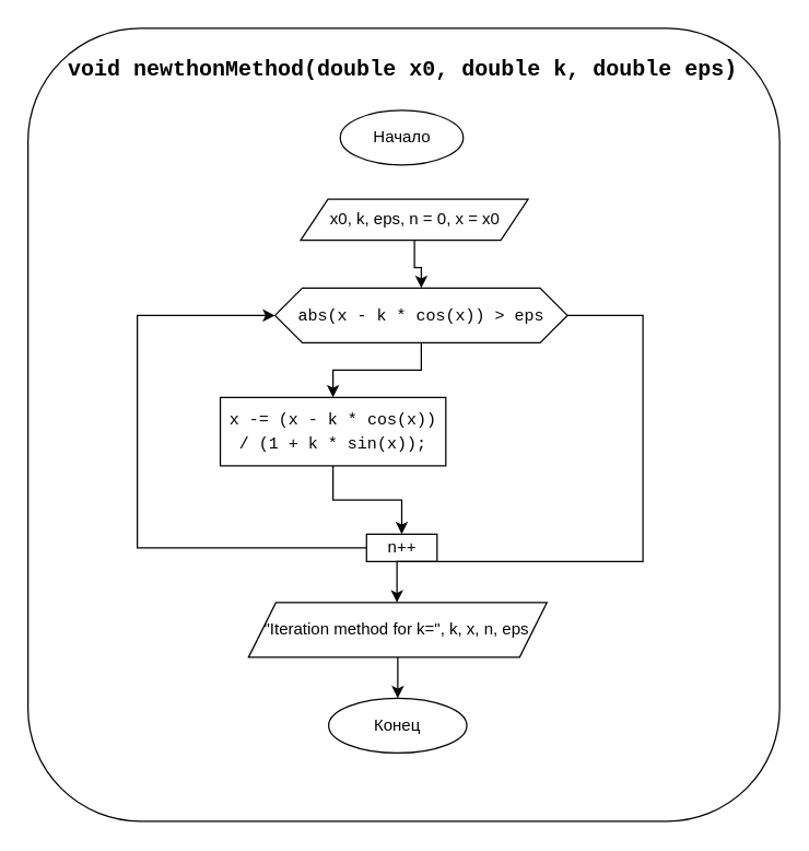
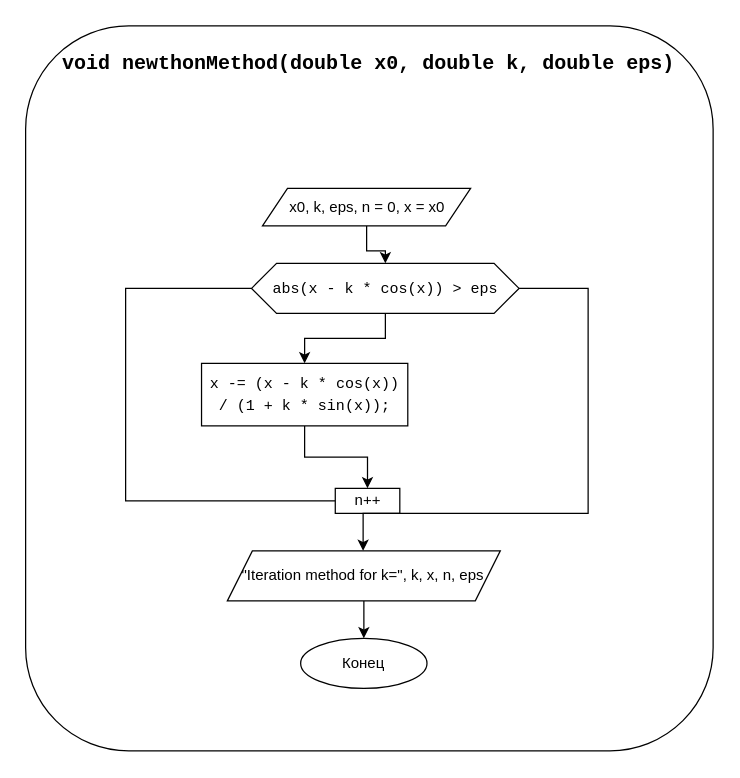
  <mxCell id="0" />
  <mxCell id="1" parent="0" />
  <mxCell id="2" value="" style="rounded=1;whiteSpace=wrap;html=1;fillColor=none;arcSize=15;" vertex="1" parent="1"><mxGeometry x="20" y="20" width="550" height="580" as="geometry" /></mxCell>
  <mxCell id="3" value="&lt;div style=&quot;font-family: &amp;#34;menlo&amp;#34; , &amp;#34;monaco&amp;#34; , &amp;#34;courier new&amp;#34; , monospace ; line-height: 18px&quot;&gt;&lt;div style=&quot;font-family: &amp;#34;menlo&amp;#34; , &amp;#34;monaco&amp;#34; , &amp;#34;courier new&amp;#34; , monospace ; line-height: 18px ; font-size: 16px&quot;&gt;&lt;b&gt;&lt;span&gt;void&lt;/span&gt; &lt;span&gt;newthonMethod&lt;/span&gt;(&lt;span&gt;double&lt;/span&gt; x0, &lt;span&gt;double&lt;/span&gt; k, &lt;span&gt;double&lt;/span&gt; eps)&lt;/b&gt;&lt;/div&gt;&lt;/div&gt;" style="text;html=1;align=center;verticalAlign=middle;resizable=0;points=[];autosize=1;strokeColor=none;fillColor=none;" vertex="1" parent="1"><mxGeometry x="38.5" y="40" width="510" height="20" as="geometry" /></mxCell>
  <mxCell id="4" value="" style="edgeStyle=orthogonalEdgeStyle;rounded=0;orthogonalLoop=1;jettySize=auto;html=1;" edge="1" parent="1" source="5" target="9"><mxGeometry relative="1" as="geometry" /></mxCell>
- <mxCell id="5" value="x0, k, eps, n = 0, x = x0" style="shape=parallelogram;perimeter=parallelogramPerimeter;whiteSpace=wrap;html=1;fixedSize=1;fillColor=none;" vertex="1" parent="1"><mxGeometry x="219.5" y="145" width="166.5" height="30" as="geometry" /></mxCell>
- <mxCell id="6" value="Начало" style="ellipse;whiteSpace=wrap;html=1;fillColor=none;" vertex="1" parent="1"><mxGeometry x="248.5" y="80" width="90" height="40" as="geometry" /></mxCell>
+ <mxCell id="5" value="x0, k, eps, n = 0, x = x0" style="shape=parallelogram;perimeter=parallelogramPerimeter;whiteSpace=wrap;html=1;fixedSize=1;fillColor=none;" vertex="1" parent="1"><mxGeometry x="209.5" y="150" width="166.5" height="30" as="geometry" /></mxCell>
  <mxCell id="7" value="" style="edgeStyle=orthogonalEdgeStyle;rounded=0;orthogonalLoop=1;jettySize=auto;html=1;" edge="1" parent="1" source="9" target="12"><mxGeometry relative="1" as="geometry" /></mxCell>
  <mxCell id="8" value="" style="edgeStyle=orthogonalEdgeStyle;rounded=0;orthogonalLoop=1;jettySize=auto;html=1;" edge="1" parent="1" source="9" target="16"><mxGeometry relative="1" as="geometry"><Array as="points"><mxPoint x="470" y="230" /><mxPoint x="470" y="410" /><mxPoint x="290" y="410" /></Array></mxGeometry></mxCell>
  <mxCell id="9" value="&lt;div style=&quot;font-family: menlo, monaco, &amp;quot;courier new&amp;quot;, monospace; line-height: 18px;&quot;&gt;&lt;span style=&quot;&quot;&gt;abs&lt;/span&gt;(&lt;span style=&quot;&quot;&gt;x&lt;/span&gt; &lt;span style=&quot;&quot;&gt;-&lt;/span&gt; k &lt;span style=&quot;&quot;&gt;*&lt;/span&gt; &lt;span style=&quot;&quot;&gt;cos&lt;/span&gt;(&lt;span style=&quot;&quot;&gt;x&lt;/span&gt;)) &lt;span style=&quot;&quot;&gt;&amp;gt;&lt;/span&gt; eps&lt;/div&gt;" style="shape=hexagon;perimeter=hexagonPerimeter2;whiteSpace=wrap;html=1;fixedSize=1;fillColor=none;" vertex="1" parent="1"><mxGeometry x="200.75" y="210" width="214" height="40" as="geometry" /></mxCell>
  <mxCell id="10" style="edgeStyle=orthogonalEdgeStyle;rounded=0;orthogonalLoop=1;jettySize=auto;html=1;exitX=0.5;exitY=1;exitDx=0;exitDy=0;" edge="1" parent="1" source="9" target="9"><mxGeometry relative="1" as="geometry" /></mxCell>
  <mxCell id="11" value="" style="edgeStyle=orthogonalEdgeStyle;rounded=0;orthogonalLoop=1;jettySize=auto;html=1;" edge="1" parent="1" source="12" target="14"><mxGeometry relative="1" as="geometry" /></mxCell>
  <mxCell id="12" value="&lt;div style=&quot;font-family: menlo, monaco, &amp;quot;courier new&amp;quot;, monospace; line-height: 18px;&quot;&gt;  &lt;span style=&quot;&quot;&gt;x&lt;/span&gt; &lt;span style=&quot;&quot;&gt;-=&lt;/span&gt; (&lt;span style=&quot;&quot;&gt;x&lt;/span&gt; &lt;span style=&quot;&quot;&gt;-&lt;/span&gt; k &lt;span style=&quot;&quot;&gt;*&lt;/span&gt; &lt;span style=&quot;&quot;&gt;cos&lt;/span&gt;(&lt;span style=&quot;&quot;&gt;x&lt;/span&gt;)) &lt;span style=&quot;&quot;&gt;/&lt;/span&gt; (&lt;span style=&quot;&quot;&gt;1&lt;/span&gt; &lt;span style=&quot;&quot;&gt;+&lt;/span&gt; k &lt;span style=&quot;&quot;&gt;*&lt;/span&gt; &lt;span style=&quot;&quot;&gt;sin&lt;/span&gt;(&lt;span style=&quot;&quot;&gt;x&lt;/span&gt;));&lt;/div&gt;" style="whiteSpace=wrap;html=1;fillColor=none;" vertex="1" parent="1"><mxGeometry x="160.73" y="290" width="165" height="50" as="geometry" /></mxCell>
- <mxCell id="13" value="" style="edgeStyle=orthogonalEdgeStyle;rounded=0;orthogonalLoop=1;jettySize=auto;html=1;entryX=0;entryY=0.5;entryDx=0;entryDy=0;" edge="1" parent="1" source="14" target="9"><mxGeometry relative="1" as="geometry"><mxPoint x="292.7" y="390" as="targetPoint" /><Array as="points"><mxPoint x="294" y="400" /><mxPoint x="100" y="400" /><mxPoint x="100" y="230" /></Array></mxGeometry></mxCell>
+ <mxCell id="13" value="" style="edgeStyle=orthogonalEdgeStyle;rounded=0;orthogonalLoop=1;jettySize=auto;html=1;entryX=0;entryY=0.5;entryDx=0;entryDy=0;endArrow=none;" edge="1" parent="1" source="14" target="9"><mxGeometry relative="1" as="geometry"><mxPoint x="292.7" y="390" as="targetPoint" /><Array as="points"><mxPoint x="294" y="400" /><mxPoint x="100" y="400" /><mxPoint x="100" y="230" /></Array></mxGeometry></mxCell>
  <mxCell id="14" value="n++" style="whiteSpace=wrap;html=1;fillColor=none;" vertex="1" parent="1"><mxGeometry x="267.72" y="390" width="51.63" height="20" as="geometry" /></mxCell>
  <mxCell id="15" value="" style="edgeStyle=orthogonalEdgeStyle;rounded=0;orthogonalLoop=1;jettySize=auto;html=1;" edge="1" parent="1" source="16" target="17"><mxGeometry relative="1" as="geometry" /></mxCell>
  <mxCell id="16" value="&quot;Iteration method for k=&quot;, k, x, n, eps" style="shape=parallelogram;perimeter=parallelogramPerimeter;whiteSpace=wrap;html=1;fixedSize=1;fillColor=none;" vertex="1" parent="1"><mxGeometry x="181.38" y="440" width="218.37" height="40" as="geometry" /></mxCell>
  <mxCell id="17" value="Конец" style="ellipse;whiteSpace=wrap;html=1;fillColor=none;" vertex="1" parent="1"><mxGeometry x="240.03" y="510" width="101.07" height="40" as="geometry" /></mxCell>
